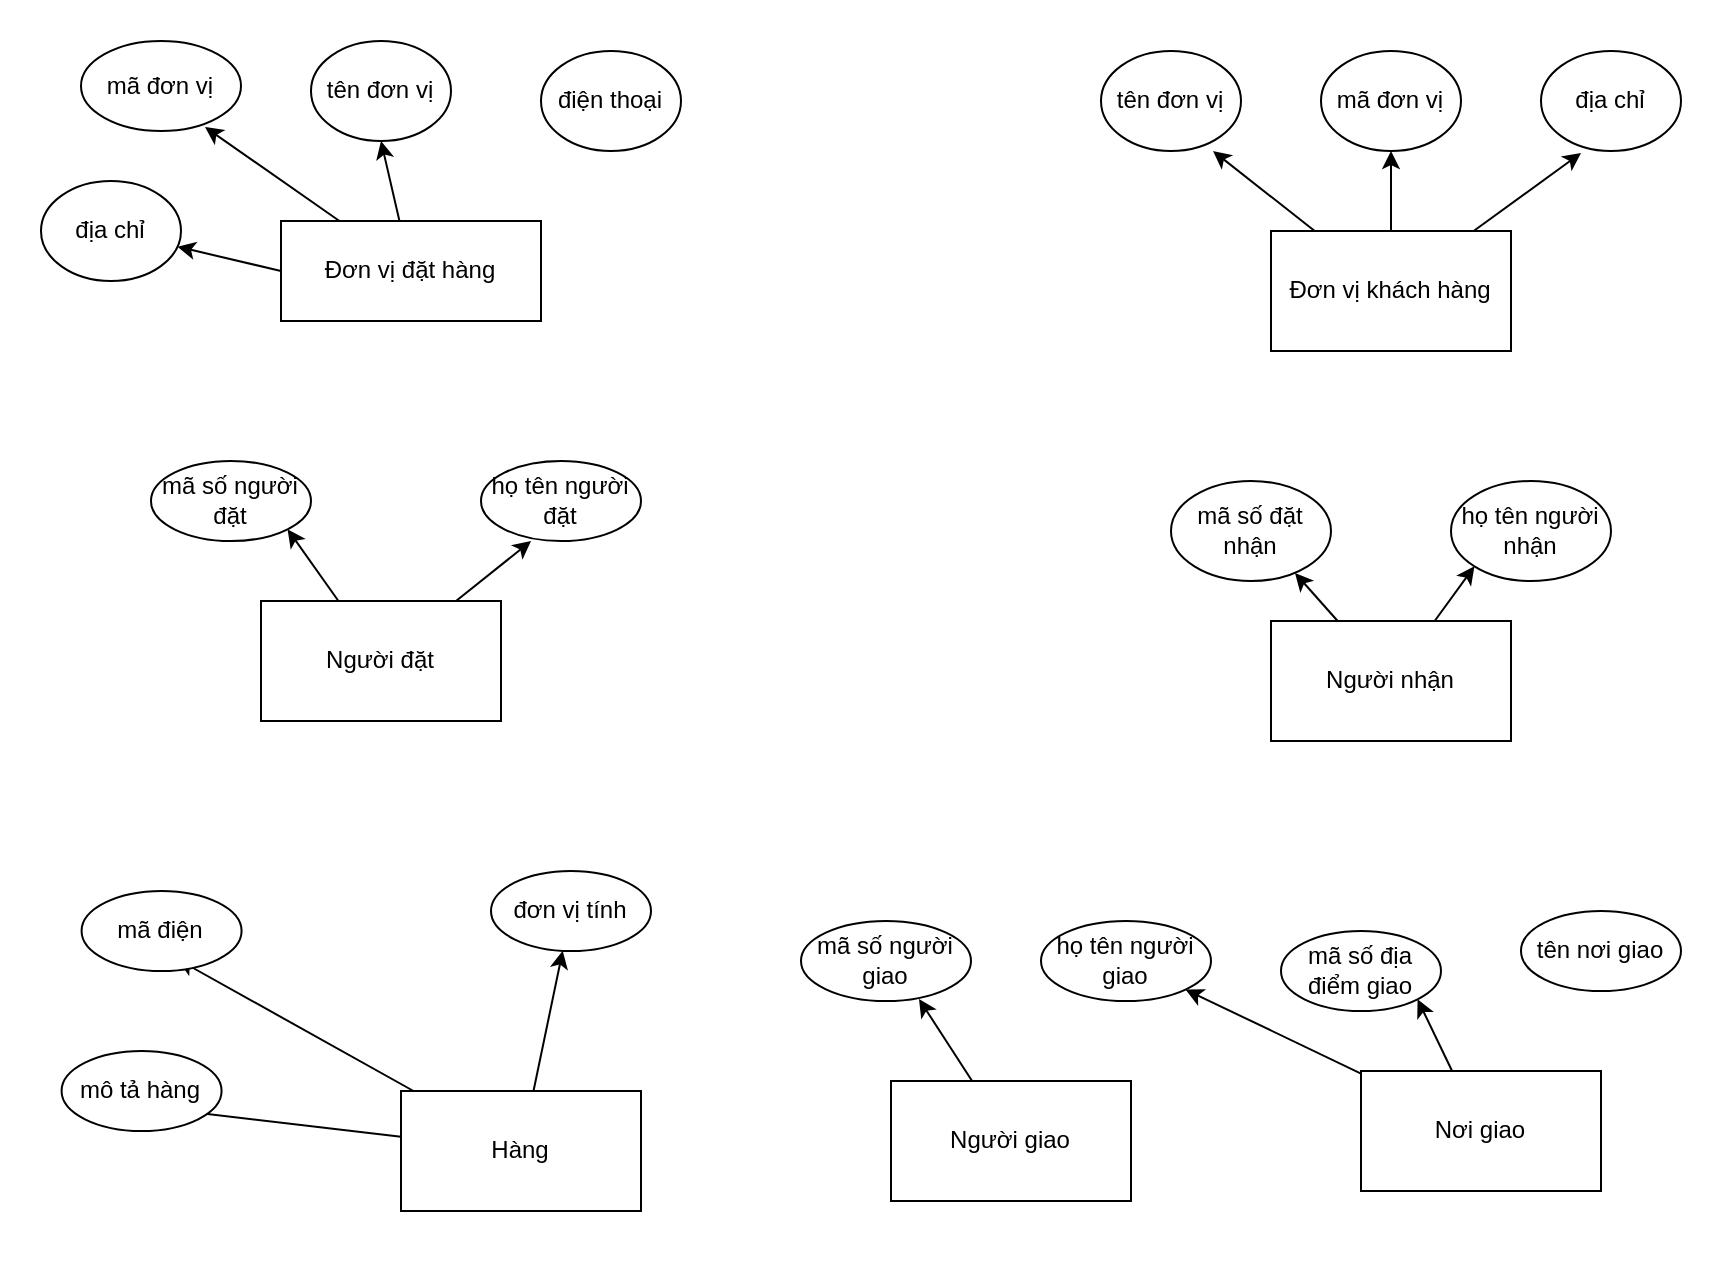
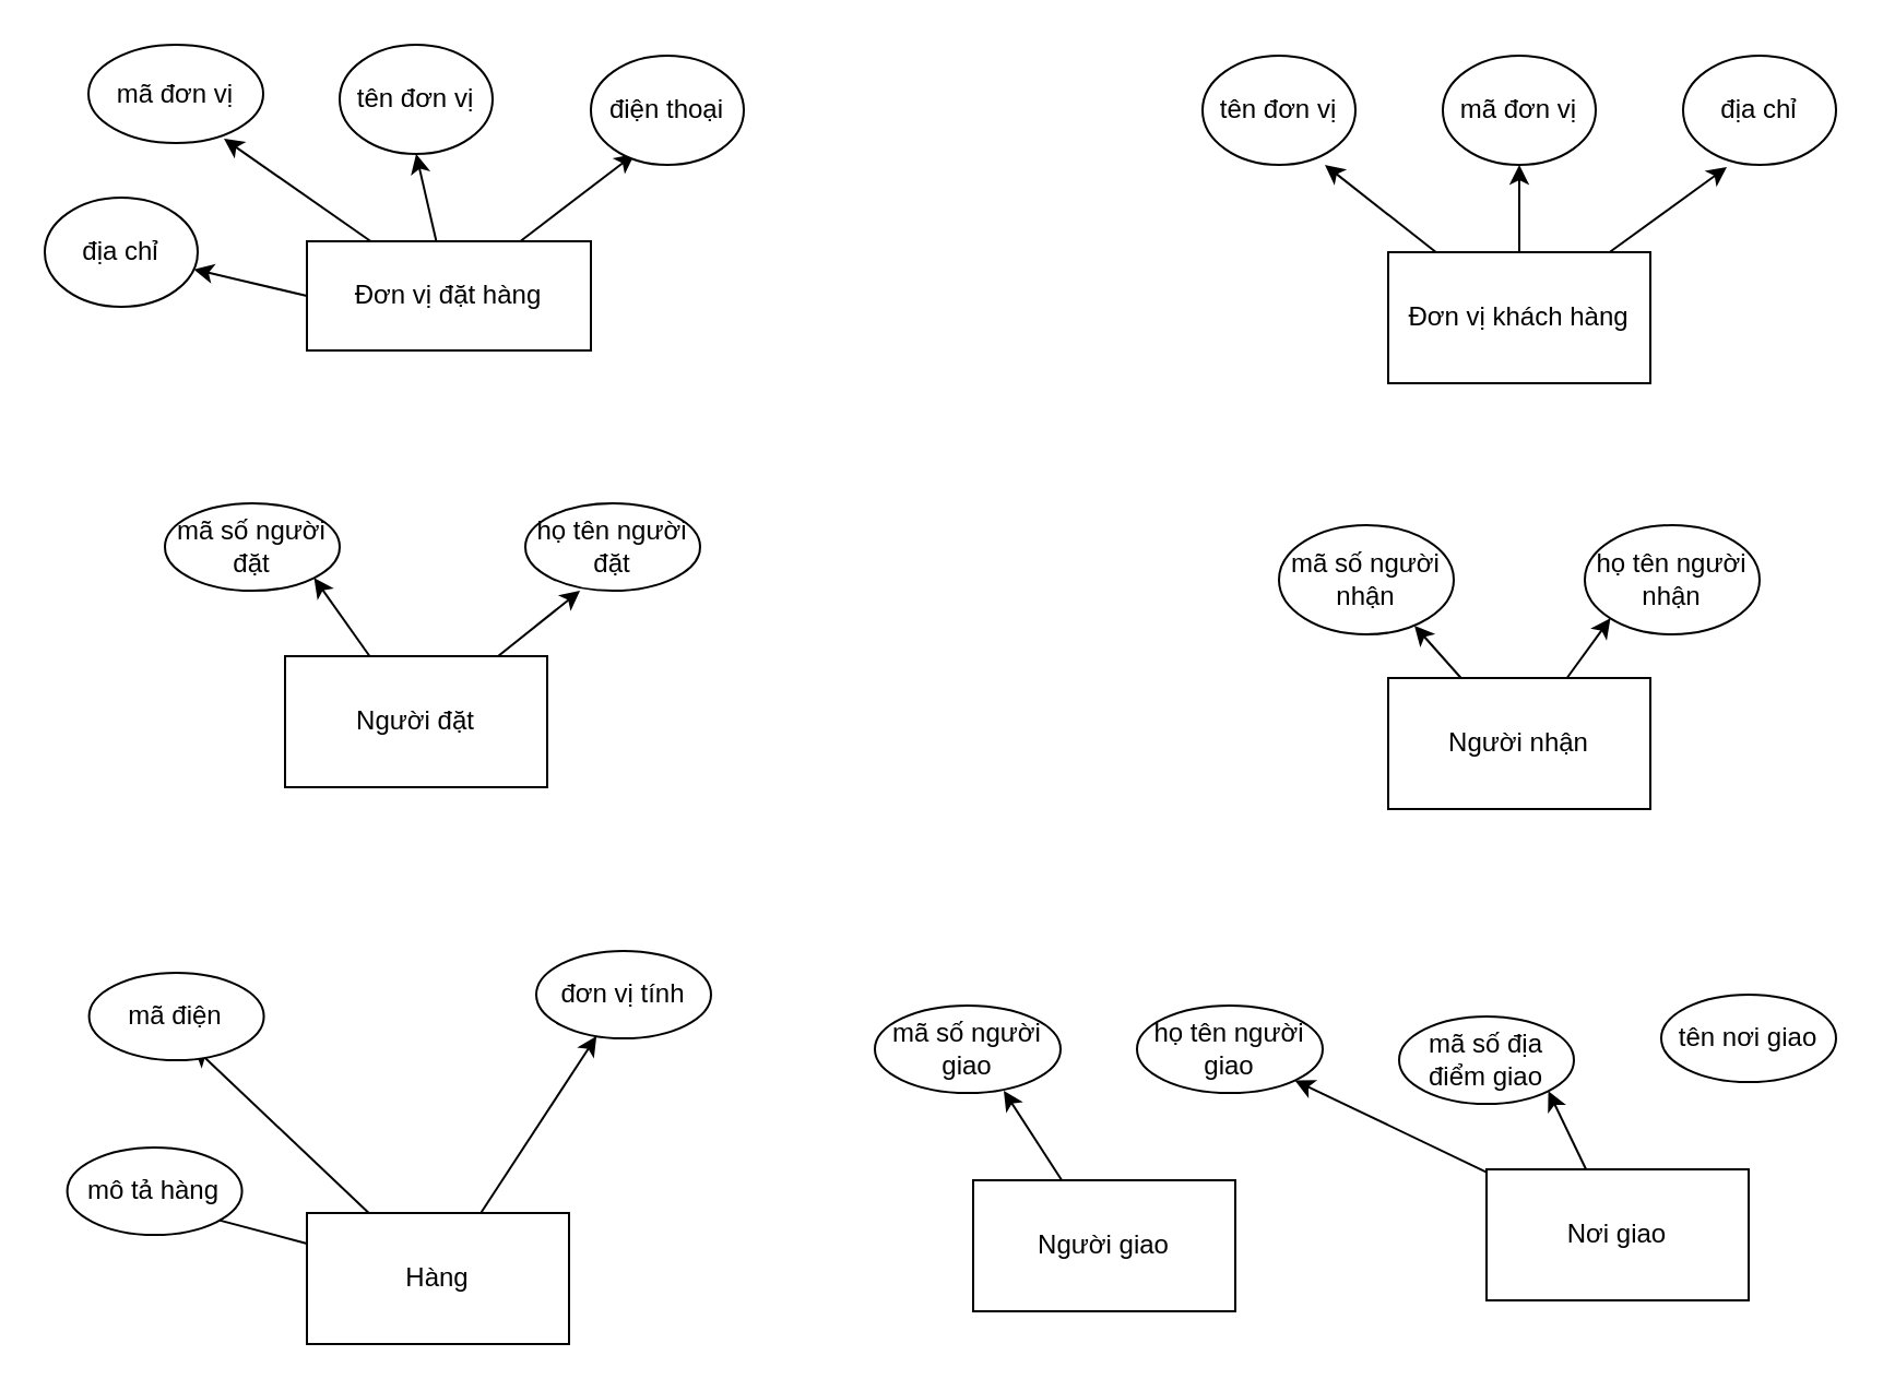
  <mxCell id="0" />
  <mxCell id="1" parent="0" />
  <mxCell id="2" style="rounded=0;orthogonalLoop=1;jettySize=auto;html=1;exitX=0;exitY=0.5;exitDx=0;exitDy=0;" edge="1" parent="1" source="6" target="9"><mxGeometry relative="1" as="geometry" /></mxCell>
  <mxCell id="3" style="rounded=0;orthogonalLoop=1;jettySize=auto;html=1;entryX=0.5;entryY=1;entryDx=0;entryDy=0;" edge="1" parent="1" source="6" target="8"><mxGeometry relative="1" as="geometry" /></mxCell>
  <mxCell id="4" style="rounded=0;orthogonalLoop=1;jettySize=auto;html=1;entryX=0.775;entryY=0.956;entryDx=0;entryDy=0;entryPerimeter=0;" edge="1" parent="1" source="6" target="7"><mxGeometry relative="1" as="geometry" /></mxCell>
+ <mxCell id="5" style="rounded=0;orthogonalLoop=1;jettySize=auto;html=1;entryX=0.286;entryY=0.9;entryDx=0;entryDy=0;entryPerimeter=0;" edge="1" parent="1" source="6" target="10"><mxGeometry relative="1" as="geometry" /></mxCell>
  <mxCell id="6" value="Đơn vị đặt hàng" style="rounded=0;whiteSpace=wrap;html=1;" vertex="1" parent="1"><mxGeometry x="140" y="110" width="130" height="50" as="geometry" /></mxCell>
  <mxCell id="7" value="mã đơn vị" style="ellipse;whiteSpace=wrap;html=1;" vertex="1" parent="1"><mxGeometry x="40" y="20" width="80" height="45" as="geometry" /></mxCell>
  <mxCell id="8" value="tên đơn vị" style="ellipse;whiteSpace=wrap;html=1;" vertex="1" parent="1"><mxGeometry x="155" y="20" width="70" height="50" as="geometry" /></mxCell>
  <mxCell id="9" value="địa chỉ" style="ellipse;whiteSpace=wrap;html=1;" vertex="1" parent="1"><mxGeometry x="20" y="90" width="70" height="50" as="geometry" /></mxCell>
  <mxCell id="10" value="điện thoại" style="ellipse;whiteSpace=wrap;html=1;" vertex="1" parent="1"><mxGeometry x="270" y="25" width="70" height="50" as="geometry" /></mxCell>
  <mxCell id="11" style="rounded=0;orthogonalLoop=1;jettySize=auto;html=1;entryX=0.8;entryY=1;entryDx=0;entryDy=0;entryPerimeter=0;" edge="1" parent="1" source="14" target="15"><mxGeometry relative="1" as="geometry" /></mxCell>
  <mxCell id="12" style="rounded=0;orthogonalLoop=1;jettySize=auto;html=1;entryX=0.5;entryY=1;entryDx=0;entryDy=0;" edge="1" parent="1" source="14" target="16"><mxGeometry relative="1" as="geometry" /></mxCell>
  <mxCell id="13" style="rounded=0;orthogonalLoop=1;jettySize=auto;html=1;entryX=0.286;entryY=1.02;entryDx=0;entryDy=0;entryPerimeter=0;" edge="1" parent="1" source="14" target="17"><mxGeometry relative="1" as="geometry" /></mxCell>
  <mxCell id="14" value="Đơn vị khách hàng" style="rounded=0;whiteSpace=wrap;html=1;" vertex="1" parent="1"><mxGeometry x="635" y="115" width="120" height="60" as="geometry" /></mxCell>
  <mxCell id="15" value="tên đơn vị" style="ellipse;whiteSpace=wrap;html=1;" vertex="1" parent="1"><mxGeometry x="550" y="25" width="70" height="50" as="geometry" /></mxCell>
  <mxCell id="16" value="mã đơn vị" style="ellipse;whiteSpace=wrap;html=1;" vertex="1" parent="1"><mxGeometry x="660" y="25" width="70" height="50" as="geometry" /></mxCell>
  <mxCell id="17" value="địa chỉ" style="ellipse;whiteSpace=wrap;html=1;" vertex="1" parent="1"><mxGeometry x="770" y="25" width="70" height="50" as="geometry" /></mxCell>
  <mxCell id="18" style="rounded=0;orthogonalLoop=1;jettySize=auto;html=1;entryX=1;entryY=1;entryDx=0;entryDy=0;" edge="1" parent="1" source="20" target="28"><mxGeometry relative="1" as="geometry" /></mxCell>
  <mxCell id="19" style="rounded=0;orthogonalLoop=1;jettySize=auto;html=1;entryX=0.313;entryY=1;entryDx=0;entryDy=0;entryPerimeter=0;" edge="1" parent="1" source="20" target="29"><mxGeometry relative="1" as="geometry" /></mxCell>
  <mxCell id="20" value="Người đặt" style="rounded=0;whiteSpace=wrap;html=1;" vertex="1" parent="1"><mxGeometry x="130" y="300" width="120" height="60" as="geometry" /></mxCell>
  <mxCell id="21" style="rounded=0;orthogonalLoop=1;jettySize=auto;html=1;" edge="1" parent="1" source="24"><mxGeometry relative="1" as="geometry"><mxPoint x="85.294" y="554.412" as="targetPoint" /></mxGeometry></mxCell>
  <mxCell id="22" style="rounded=0;orthogonalLoop=1;jettySize=auto;html=1;" edge="1" parent="1" source="24" target="26"><mxGeometry relative="1" as="geometry" /></mxCell>
  <mxCell id="23" style="rounded=0;orthogonalLoop=1;jettySize=auto;html=1;entryX=1;entryY=1;entryDx=0;entryDy=0;" edge="1" parent="1" source="24"><mxGeometry relative="1" as="geometry"><mxPoint x="88.284" y="479.142" as="targetPoint" /></mxGeometry></mxCell>
- <mxCell id="24" value="Hàng" style="rounded=0;whiteSpace=wrap;html=1;" vertex="1" parent="1"><mxGeometry x="200" y="545" width="120" height="60" as="geometry" /></mxCell>
+ <mxCell id="24" value="Hàng" style="rounded=0;whiteSpace=wrap;html=1;" vertex="1" parent="1"><mxGeometry x="140" y="555" width="120" height="60" as="geometry" /></mxCell>
  <mxCell id="25" value="mã điện" style="ellipse;whiteSpace=wrap;html=1;" vertex="1" parent="1"><mxGeometry x="40.29" y="445" width="80" height="40" as="geometry" /></mxCell>
  <mxCell id="26" value="đơn vị tính" style="ellipse;whiteSpace=wrap;html=1;" vertex="1" parent="1"><mxGeometry x="245" y="435" width="80" height="40" as="geometry" /></mxCell>
  <mxCell id="27" value="mô tả hàng" style="ellipse;whiteSpace=wrap;html=1;" vertex="1" parent="1"><mxGeometry x="30.29" y="525" width="80" height="40" as="geometry" /></mxCell>
  <mxCell id="28" value="mã số người đặt" style="ellipse;whiteSpace=wrap;html=1;" vertex="1" parent="1"><mxGeometry x="75" y="230" width="80" height="40" as="geometry" /></mxCell>
  <mxCell id="29" value="họ tên người đặt" style="ellipse;whiteSpace=wrap;html=1;" vertex="1" parent="1"><mxGeometry x="240" y="230" width="80" height="40" as="geometry" /></mxCell>
  <mxCell id="30" style="rounded=0;orthogonalLoop=1;jettySize=auto;html=1;entryX=0.775;entryY=0.92;entryDx=0;entryDy=0;entryPerimeter=0;" edge="1" parent="1" source="32" target="33"><mxGeometry relative="1" as="geometry" /></mxCell>
  <mxCell id="31" style="rounded=0;orthogonalLoop=1;jettySize=auto;html=1;entryX=0;entryY=1;entryDx=0;entryDy=0;" edge="1" parent="1" source="32" target="34"><mxGeometry relative="1" as="geometry" /></mxCell>
  <mxCell id="32" value="Người nhận" style="rounded=0;whiteSpace=wrap;html=1;" vertex="1" parent="1"><mxGeometry x="635" y="310" width="120" height="60" as="geometry" /></mxCell>
- <mxCell id="33" value="mã số đặt nhận" style="ellipse;whiteSpace=wrap;html=1;" vertex="1" parent="1"><mxGeometry x="585" y="240" width="80" height="50" as="geometry" /></mxCell>
+ <mxCell id="33" value="mã số người nhận" style="ellipse;whiteSpace=wrap;html=1;" vertex="1" parent="1"><mxGeometry x="585" y="240" width="80" height="50" as="geometry" /></mxCell>
  <mxCell id="34" value="họ tên người nhận" style="ellipse;whiteSpace=wrap;html=1;" vertex="1" parent="1"><mxGeometry x="725" y="240" width="80" height="50" as="geometry" /></mxCell>
  <mxCell id="35" style="rounded=0;orthogonalLoop=1;jettySize=auto;html=1;entryX=1;entryY=1;entryDx=0;entryDy=0;" edge="1" parent="1" source="37" target="38"><mxGeometry relative="1" as="geometry" /></mxCell>
  <mxCell id="36" style="rounded=0;orthogonalLoop=1;jettySize=auto;html=1;" edge="1" parent="1" source="37" target="43"><mxGeometry relative="1" as="geometry" /></mxCell>
  <mxCell id="37" value="Nơi giao" style="rounded=0;whiteSpace=wrap;html=1;" vertex="1" parent="1"><mxGeometry x="680" y="535" width="120" height="60" as="geometry" /></mxCell>
  <mxCell id="38" value="mã số địa điểm giao" style="ellipse;whiteSpace=wrap;html=1;" vertex="1" parent="1"><mxGeometry x="640" y="465" width="80" height="40" as="geometry" /></mxCell>
  <mxCell id="39" value="tên nơi giao" style="ellipse;whiteSpace=wrap;html=1;" vertex="1" parent="1"><mxGeometry x="760" y="455" width="80" height="40" as="geometry" /></mxCell>
  <mxCell id="40" style="rounded=0;orthogonalLoop=1;jettySize=auto;html=1;entryX=0.694;entryY=0.975;entryDx=0;entryDy=0;entryPerimeter=0;" edge="1" parent="1" source="41" target="42"><mxGeometry relative="1" as="geometry" /></mxCell>
  <mxCell id="41" value="Người giao" style="rounded=0;whiteSpace=wrap;html=1;" vertex="1" parent="1"><mxGeometry x="445" y="540" width="120" height="60" as="geometry" /></mxCell>
  <mxCell id="42" value="mã số người giao" style="ellipse;whiteSpace=wrap;html=1;" vertex="1" parent="1"><mxGeometry x="400" y="460" width="85" height="40" as="geometry" /></mxCell>
  <mxCell id="43" value="họ tên người giao" style="ellipse;whiteSpace=wrap;html=1;" vertex="1" parent="1"><mxGeometry x="520" y="460" width="85" height="40" as="geometry" /></mxCell>
